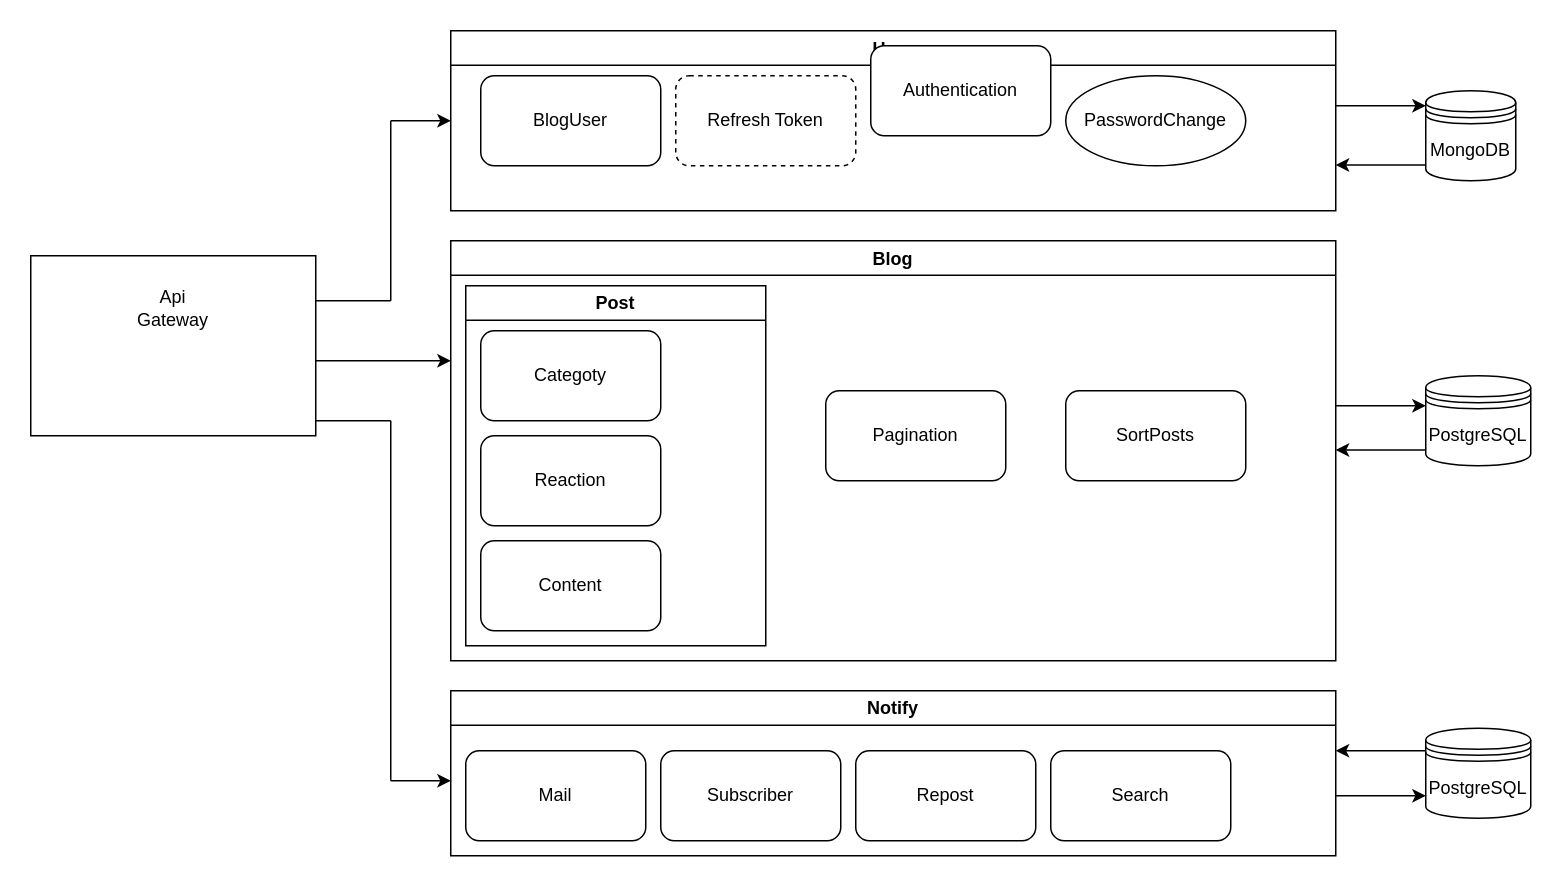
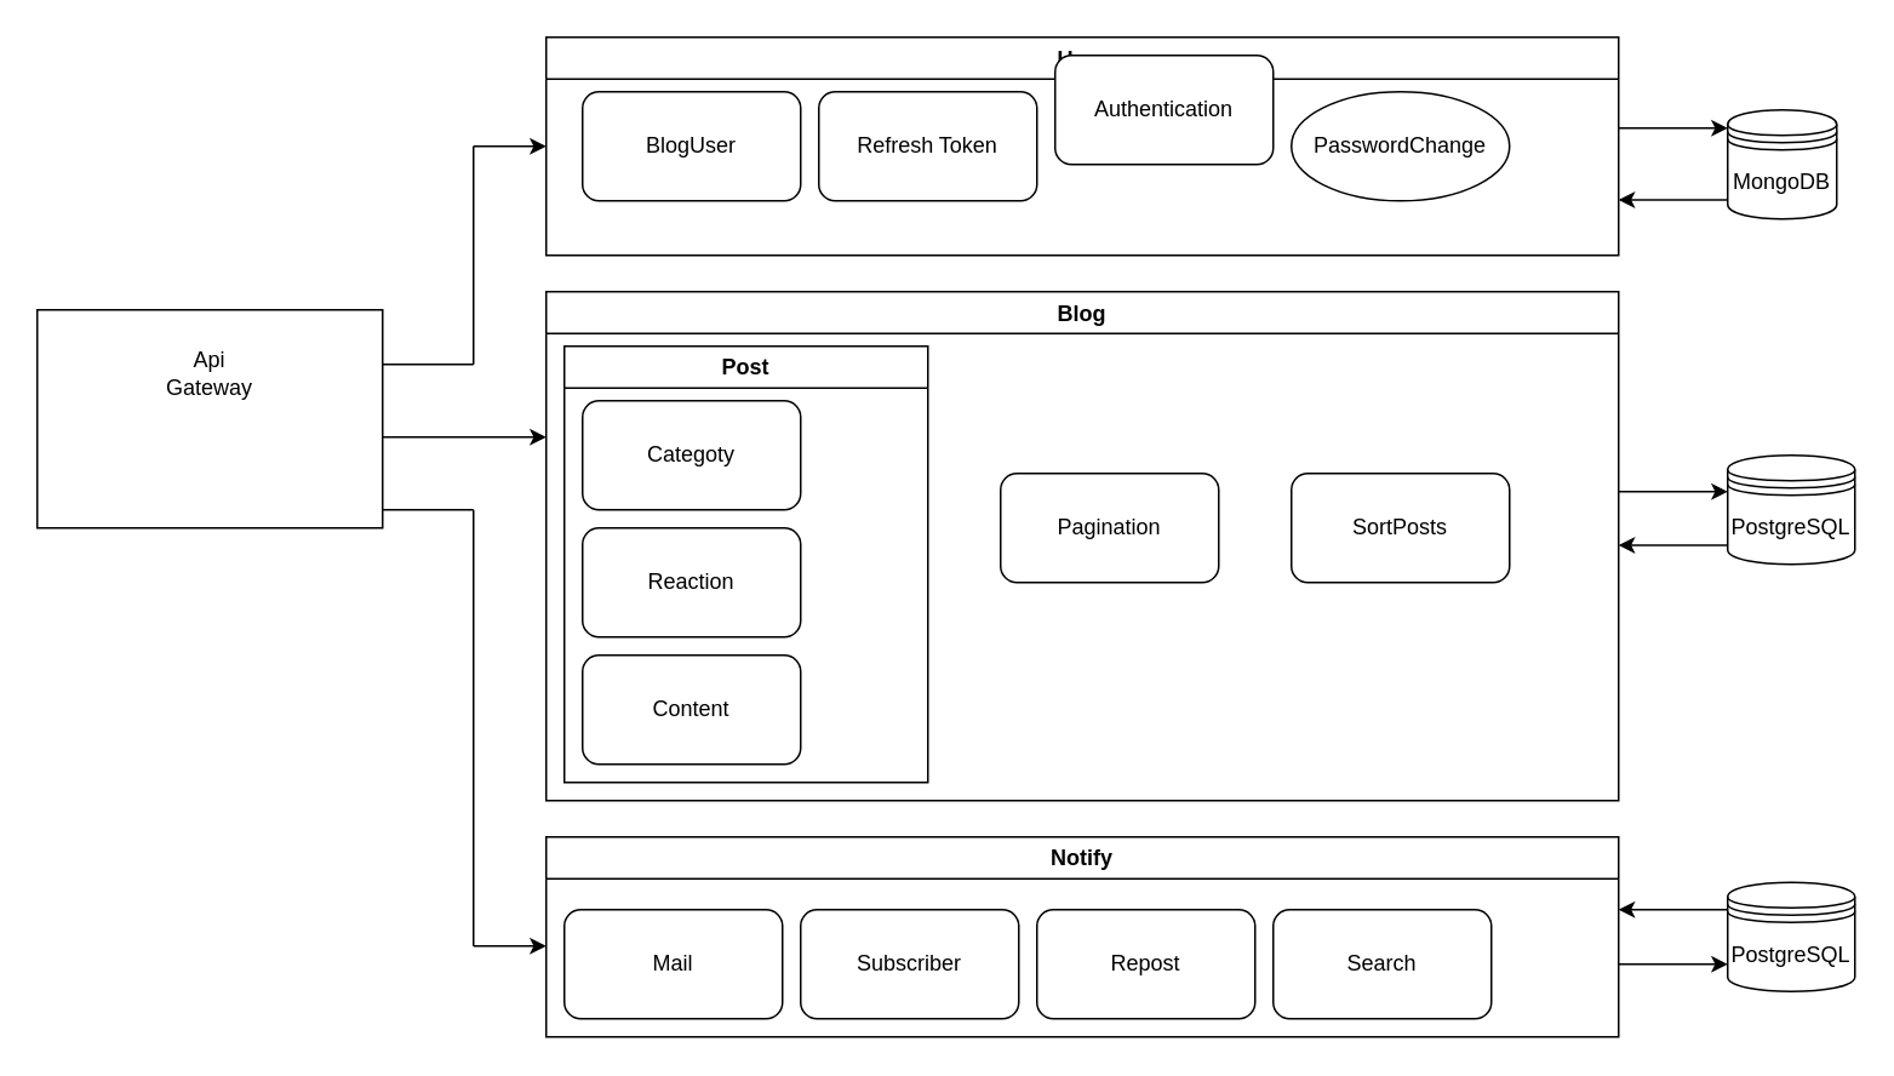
  <mxCell id="0" />
  <mxCell id="1" parent="0" />
  <mxCell id="2" value="" style="rounded=0;whiteSpace=wrap;html=1;" vertex="1" parent="1"><mxGeometry y="170" width="190" height="120" as="geometry" x="20" /></mxCell>
  <mxCell id="3" value="Api Gateway" style="text;strokeColor=none;align=center;fillColor=none;html=1;verticalAlign=middle;whiteSpace=wrap;rounded=0;" vertex="1" parent="1"><mxGeometry x="85" y="190" width="60" height="30" as="geometry" /></mxCell>
  <mxCell id="4" value="User" style="swimlane;" vertex="1" parent="1"><mxGeometry x="300" y="20" width="590" height="120" as="geometry" /></mxCell>
  <mxCell id="5" value="BlogUser" style="rounded=1;whiteSpace=wrap;html=1;" vertex="1" parent="4"><mxGeometry x="20" y="30" width="120" height="60" as="geometry" /></mxCell>
  <mxCell id="6" value="Authentication" style="rounded=1;whiteSpace=wrap;html=1;" vertex="1" parent="4"><mxGeometry x="280" y="10" width="120" height="60" as="geometry" /></mxCell>
- <mxCell id="7" value="Refresh Token" style="rounded=1;whiteSpace=wrap;html=1;dashed=1;" vertex="1" parent="4"><mxGeometry x="150" y="30" width="120" height="60" as="geometry" /></mxCell>
+ <mxCell id="7" value="Refresh Token" style="rounded=1;whiteSpace=wrap;html=1;" vertex="1" parent="4"><mxGeometry x="150" y="30" width="120" height="60" as="geometry" /></mxCell>
  <mxCell id="8" value="PasswordChange" style="ellipse;whiteSpace=wrap;html=1;" vertex="1" parent="4"><mxGeometry x="410" y="30" width="120" height="60" as="geometry" /></mxCell>
  <mxCell id="9" value="Blog" style="swimlane;" vertex="1" parent="1"><mxGeometry x="300" y="160" width="590" height="280" as="geometry"><mxRectangle x="440" y="260" width="60" height="30" as="alternateBounds" /></mxGeometry></mxCell>
  <mxCell id="10" value="Post" style="swimlane;whiteSpace=wrap;html=1;" vertex="1" parent="9"><mxGeometry x="10" y="30" width="200" height="240" as="geometry" /></mxCell>
  <mxCell id="11" value="Categoty" style="rounded=1;whiteSpace=wrap;html=1;" vertex="1" parent="10"><mxGeometry x="10" y="30" width="120" height="60" as="geometry" /></mxCell>
  <mxCell id="12" value="Reaction" style="rounded=1;whiteSpace=wrap;html=1;" vertex="1" parent="10"><mxGeometry x="10" y="100" width="120" height="60" as="geometry" /></mxCell>
  <mxCell id="13" value="Content" style="rounded=1;whiteSpace=wrap;html=1;" vertex="1" parent="10"><mxGeometry x="10" y="170" width="120" height="60" as="geometry" /></mxCell>
  <mxCell id="14" value="Pagination" style="rounded=1;whiteSpace=wrap;html=1;" vertex="1" parent="9"><mxGeometry x="250" y="100" width="120" height="60" as="geometry" /></mxCell>
  <mxCell id="15" value="SortPosts" style="rounded=1;whiteSpace=wrap;html=1;" vertex="1" parent="9"><mxGeometry x="410" y="100" width="120" height="60" as="geometry" /></mxCell>
  <mxCell id="16" value="Notify" style="swimlane;whiteSpace=wrap;html=1;" vertex="1" parent="1"><mxGeometry x="300" y="460" width="590" height="110" as="geometry" /></mxCell>
  <mxCell id="17" value="Mail" style="rounded=1;whiteSpace=wrap;html=1;" vertex="1" parent="16"><mxGeometry x="10" y="40" width="120" height="60" as="geometry" /></mxCell>
  <mxCell id="18" value="Subscriber" style="rounded=1;whiteSpace=wrap;html=1;" vertex="1" parent="16"><mxGeometry x="140" y="40" width="120" height="60" as="geometry" /></mxCell>
  <mxCell id="19" value="Search" style="rounded=1;whiteSpace=wrap;html=1;" vertex="1" parent="16"><mxGeometry x="400" y="40" width="120" height="60" as="geometry" /></mxCell>
  <mxCell id="20" value="Repost" style="rounded=1;whiteSpace=wrap;html=1;" vertex="1" parent="16"><mxGeometry x="270" y="40" width="120" height="60" as="geometry" /></mxCell>
  <mxCell id="21" value="MongoDB" style="shape=datastore;whiteSpace=wrap;html=1;" vertex="1" parent="1"><mxGeometry x="950" y="60" width="60" height="60" as="geometry" /></mxCell>
  <mxCell id="22" value="PostgreSQL" style="shape=datastore;whiteSpace=wrap;html=1;" vertex="1" parent="1"><mxGeometry x="950" y="250" width="70" height="60" as="geometry" /></mxCell>
  <mxCell id="23" value="PostgreSQL" style="shape=datastore;whiteSpace=wrap;html=1;" vertex="1" parent="1"><mxGeometry x="950" y="485" width="70" height="60" as="geometry" /></mxCell>
  <mxCell id="24" value="" style="endArrow=classic;html=1;rounded=0;" edge="1" parent="1"><mxGeometry width="50" height="50" relative="1" as="geometry"><mxPoint x="890" y="70" as="sourcePoint" /><mxPoint x="950" y="70" as="targetPoint" /></mxGeometry></mxCell>
  <mxCell id="25" value="" style="endArrow=classic;html=1;rounded=0;" edge="1" parent="1"><mxGeometry width="50" height="50" relative="1" as="geometry"><mxPoint x="950" y="109.5" as="sourcePoint" /><mxPoint x="890" y="109.5" as="targetPoint" /></mxGeometry></mxCell>
  <mxCell id="26" value="" style="endArrow=classic;html=1;rounded=0;" edge="1" parent="1"><mxGeometry width="50" height="50" relative="1" as="geometry"><mxPoint x="950" y="500" as="sourcePoint" /><mxPoint x="890" y="500" as="targetPoint" /></mxGeometry></mxCell>
  <mxCell id="27" value="" style="endArrow=classic;html=1;rounded=0;" edge="1" parent="1"><mxGeometry width="50" height="50" relative="1" as="geometry"><mxPoint x="890" y="530" as="sourcePoint" /><mxPoint x="950" y="530" as="targetPoint" /></mxGeometry></mxCell>
  <mxCell id="28" value="" style="endArrow=classic;html=1;rounded=0;" edge="1" parent="1"><mxGeometry width="50" height="50" relative="1" as="geometry"><mxPoint x="890" y="270" as="sourcePoint" /><mxPoint x="950" y="270" as="targetPoint" /></mxGeometry></mxCell>
  <mxCell id="29" value="" style="endArrow=classic;html=1;rounded=0;" edge="1" parent="1"><mxGeometry width="50" height="50" relative="1" as="geometry"><mxPoint x="950" y="299.5" as="sourcePoint" /><mxPoint x="890" y="299.5" as="targetPoint" /></mxGeometry></mxCell>
  <mxCell id="30" value="" style="endArrow=none;html=1;rounded=0;" edge="1" parent="1"><mxGeometry width="50" height="50" relative="1" as="geometry"><mxPoint x="210" y="200" as="sourcePoint" /><mxPoint x="260" y="200" as="targetPoint" /></mxGeometry></mxCell>
  <mxCell id="31" value="" style="endArrow=none;html=1;rounded=0;" edge="1" parent="1"><mxGeometry width="50" height="50" relative="1" as="geometry"><mxPoint x="260" y="200" as="sourcePoint" /><mxPoint x="260" y="80" as="targetPoint" /></mxGeometry></mxCell>
  <mxCell id="32" value="" style="endArrow=classic;html=1;rounded=0;entryX=0;entryY=0.5;entryDx=0;entryDy=0;" edge="1" parent="1" target="4"><mxGeometry width="50" height="50" relative="1" as="geometry"><mxPoint x="260" y="80" as="sourcePoint" /><mxPoint x="310" y="30" as="targetPoint" /></mxGeometry></mxCell>
  <mxCell id="33" value="" style="endArrow=classic;html=1;rounded=0;" edge="1" parent="1"><mxGeometry width="50" height="50" relative="1" as="geometry"><mxPoint x="210" y="240" as="sourcePoint" /><mxPoint x="300" y="240" as="targetPoint" /></mxGeometry></mxCell>
  <mxCell id="34" value="" style="endArrow=none;html=1;rounded=0;" edge="1" parent="1"><mxGeometry width="50" height="50" relative="1" as="geometry"><mxPoint x="210" y="280" as="sourcePoint" /><mxPoint x="260" y="280" as="targetPoint" /></mxGeometry></mxCell>
  <mxCell id="35" value="" style="endArrow=none;html=1;rounded=0;" edge="1" parent="1"><mxGeometry width="50" height="50" relative="1" as="geometry"><mxPoint x="260" y="520" as="sourcePoint" /><mxPoint x="260" y="280" as="targetPoint" /></mxGeometry></mxCell>
  <mxCell id="36" value="" style="endArrow=classic;html=1;rounded=0;" edge="1" parent="1"><mxGeometry width="50" height="50" relative="1" as="geometry"><mxPoint x="260" y="520" as="sourcePoint" /><mxPoint x="300" y="520" as="targetPoint" /></mxGeometry></mxCell>
